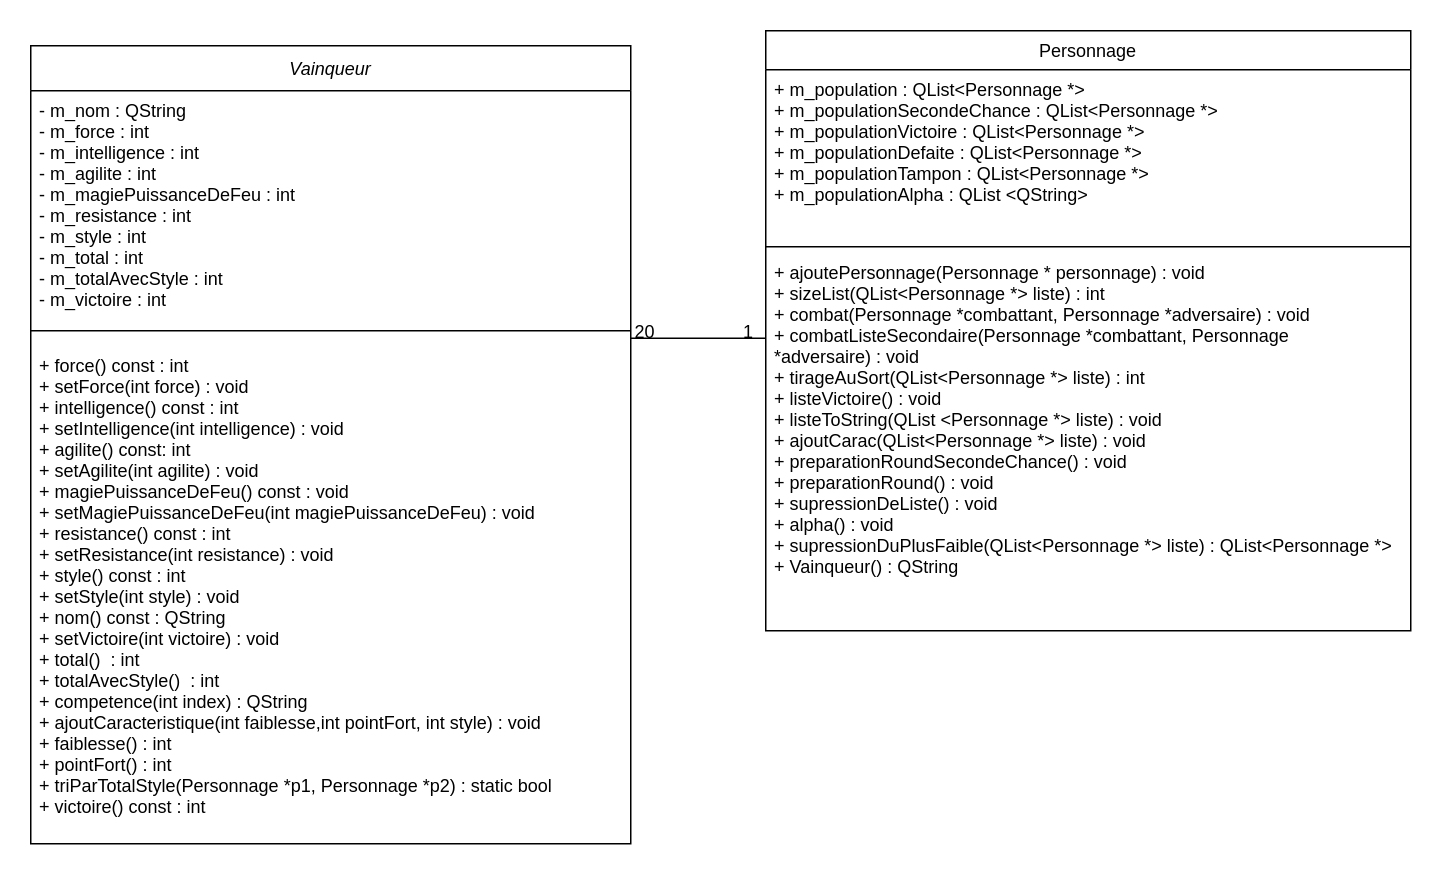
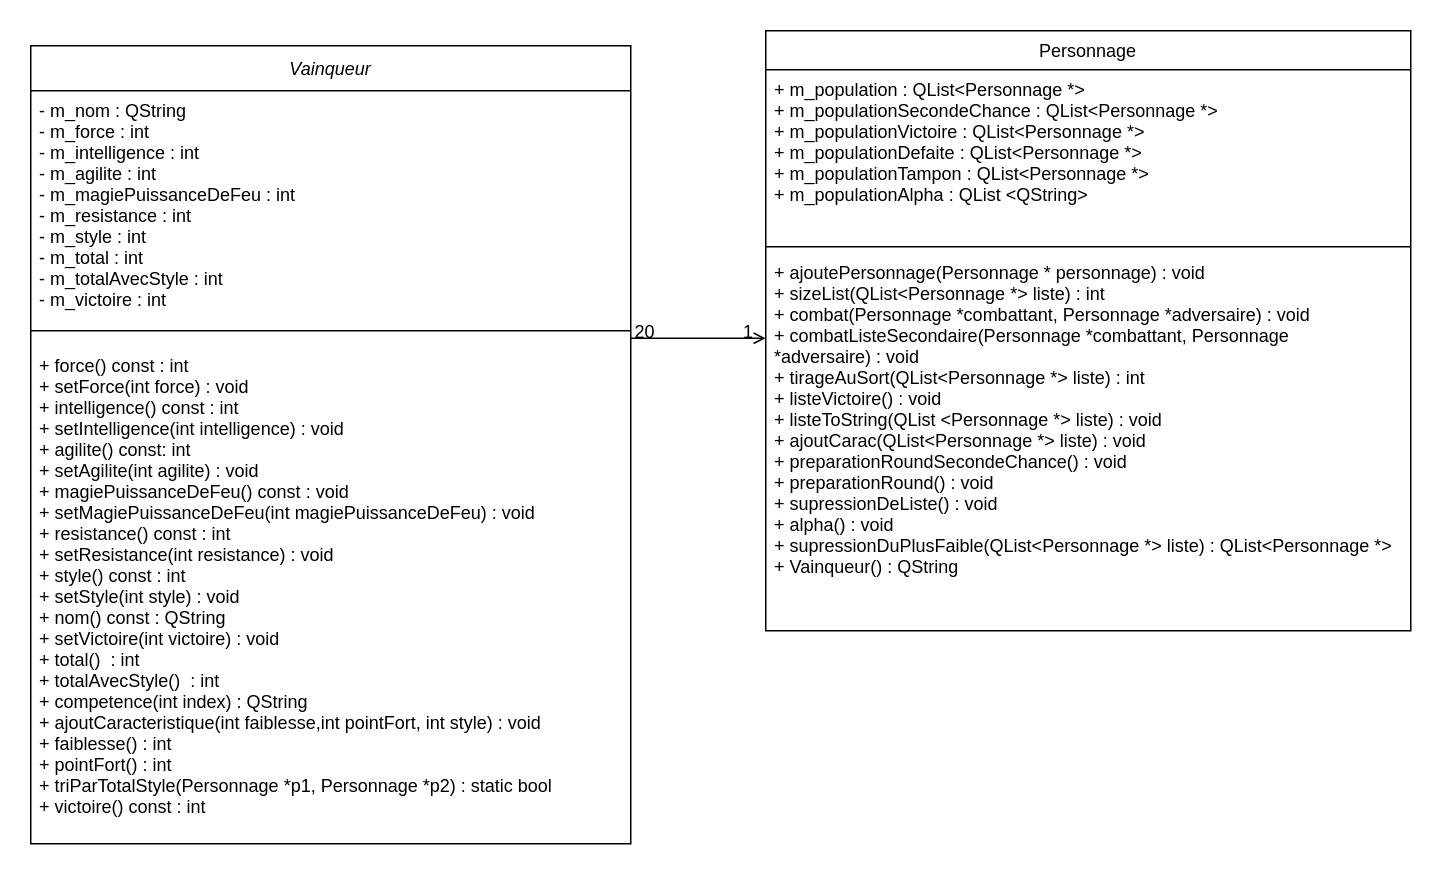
  <mxCell id="0" />
  <mxCell id="1" parent="0" />
  <mxCell id="2" value="Vainqueur" style="swimlane;fontStyle=2;align=center;verticalAlign=middle;childLayout=stackLayout;horizontal=1;startSize=30;horizontalStack=0;resizeParent=1;resizeLast=0;collapsible=1;marginBottom=0;rounded=0;shadow=0;strokeWidth=1;" parent="1" vertex="1"><mxGeometry x="20" y="30" width="400" height="532" as="geometry"><mxRectangle x="150" y="130" width="160" height="26" as="alternateBounds" /></mxGeometry></mxCell>
  <mxCell id="3" value="- m_nom : QString&#10;- m_force : int&#10;- m_intelligence : int&#10;- m_agilite : int&#10;- m_magiePuissanceDeFeu : int&#10;- m_resistance : int&#10;- m_style : int&#10;- m_total : int&#10;- m_totalAvecStyle : int&#10;- m_victoire : int" style="text;align=left;verticalAlign=top;spacingLeft=4;spacingRight=4;overflow=hidden;rotatable=0;points=[[0,0.5],[1,0.5]];portConstraint=eastwest;" parent="2" vertex="1"><mxGeometry y="30" width="400" height="150" as="geometry" /></mxCell>
  <mxCell id="4" value="" style="line;html=1;strokeWidth=1;align=left;verticalAlign=middle;spacingTop=-1;spacingLeft=3;spacingRight=3;rotatable=0;labelPosition=right;points=[];portConstraint=eastwest;" parent="2" vertex="1"><mxGeometry y="180" width="400" height="20" as="geometry" /></mxCell>
  <mxCell id="5" value="+ force() const : int&#10;+ setForce(int force) : void&#10;+ intelligence() const : int&#10;+ setIntelligence(int intelligence) : void&#10;+ agilite() const: int&#10;+ setAgilite(int agilite) : void&#10;+ magiePuissanceDeFeu() const : void&#10;+ setMagiePuissanceDeFeu(int magiePuissanceDeFeu) : void&#10;+ resistance() const : int&#10;+ setResistance(int resistance) : void&#10;+ style() const : int&#10;+ setStyle(int style) : void&#10;+ nom() const : QString &#10;+ setVictoire(int victoire) : void &#10;+ total()  : int &#10;+ totalAvecStyle()  : int &#10;+ competence(int index) : QString &#10;+ ajoutCaracteristique(int faiblesse,int pointFort, int style) : void &#10;+ faiblesse() : int &#10;+ pointFort() : int &#10;+ triParTotalStyle(Personnage *p1, Personnage *p2) : static bool&#10;+ victoire() const : int " style="text;align=left;verticalAlign=top;spacingLeft=4;spacingRight=4;overflow=hidden;rotatable=0;points=[[0,0.5],[1,0.5]];portConstraint=eastwest;" vertex="1" parent="2"><mxGeometry y="200" width="400" height="332" as="geometry" /></mxCell>
  <mxCell id="6" value="Personnage" style="swimlane;fontStyle=0;align=center;verticalAlign=top;childLayout=stackLayout;horizontal=1;startSize=26;horizontalStack=0;resizeParent=1;resizeLast=0;collapsible=1;marginBottom=0;rounded=0;shadow=0;strokeWidth=1;" parent="1" vertex="1"><mxGeometry x="510" y="20" width="430" height="400" as="geometry"><mxRectangle x="550" y="140" width="160" height="26" as="alternateBounds" /></mxGeometry></mxCell>
  <mxCell id="7" value="+ m_population : QList&lt;Personnage *&gt;&#10;+ m_populationSecondeChance : QList&lt;Personnage *&gt;&#10;+ m_populationVictoire : QList&lt;Personnage *&gt;&#10;+ m_populationDefaite : QList&lt;Personnage *&gt;&#10;+ m_populationTampon : QList&lt;Personnage *&gt;&#10;+ m_populationAlpha : QList &lt;QString&gt;" style="text;align=left;verticalAlign=top;spacingLeft=4;spacingRight=4;overflow=hidden;rotatable=0;points=[[0,0.5],[1,0.5]];portConstraint=eastwest;" parent="6" vertex="1"><mxGeometry y="26" width="430" height="114" as="geometry" /></mxCell>
  <mxCell id="8" value="" style="line;html=1;strokeWidth=1;align=left;verticalAlign=middle;spacingTop=-1;spacingLeft=3;spacingRight=3;rotatable=0;labelPosition=right;points=[];portConstraint=eastwest;" parent="6" vertex="1"><mxGeometry y="140" width="430" height="8" as="geometry" /></mxCell>
  <mxCell id="9" value="+ ajoutePersonnage(Personnage * personnage) : void&#10;+ sizeList(QList&lt;Personnage *&gt; liste) : int&#10;+ combat(Personnage *combattant, Personnage *adversaire) : void&#10;+ combatListeSecondaire(Personnage *combattant, Personnage&#10;*adversaire) : void&#10;+ tirageAuSort(QList&lt;Personnage *&gt; liste) : int&#10;+ listeVictoire() : void&#10;+ listeToString(QList &lt;Personnage *&gt; liste) : void&#10;+ ajoutCarac(QList&lt;Personnage *&gt; liste) : void&#10;+ preparationRoundSecondeChance() : void&#10;+ preparationRound() : void&#10;+ supressionDeListe() : void&#10;+ alpha() : void&#10;+ supressionDuPlusFaible(QList&lt;Personnage *&gt; liste) : QList&lt;Personnage *&gt;&#10;+ Vainqueur() : QString" style="text;align=left;verticalAlign=top;spacingLeft=4;spacingRight=4;overflow=hidden;rotatable=0;points=[[0,0.5],[1,0.5]];portConstraint=eastwest;" parent="6" vertex="1"><mxGeometry y="148" width="430" height="242" as="geometry" /></mxCell>
- <mxCell id="10" value="" style="endArrow=none;shadow=0;strokeWidth=1;rounded=0;endFill=1;edgeStyle=elbowEdgeStyle;elbow=vertical;" parent="1" source="2" target="6" edge="1"><mxGeometry x="0.5" y="41" relative="1" as="geometry"><mxPoint x="490" y="92" as="sourcePoint" /><mxPoint x="650" y="92" as="targetPoint" /><mxPoint x="-40" y="32" as="offset" /></mxGeometry></mxCell>
+ <mxCell id="10" value="" style="endArrow=open;shadow=0;strokeWidth=1;rounded=0;endFill=1;edgeStyle=elbowEdgeStyle;elbow=vertical;" parent="1" source="2" target="6" edge="1"><mxGeometry x="0.5" y="41" relative="1" as="geometry"><mxPoint x="490" y="92" as="sourcePoint" /><mxPoint x="650" y="92" as="targetPoint" /><mxPoint x="-40" y="32" as="offset" /></mxGeometry></mxCell>
  <mxCell id="11" value="20" style="resizable=0;align=left;verticalAlign=bottom;labelBackgroundColor=none;fontSize=12;" parent="10" connectable="0" vertex="1"><mxGeometry x="-1" relative="1" as="geometry"><mxPoint x="1" y="4" as="offset" /></mxGeometry></mxCell>
  <mxCell id="12" value="1" style="resizable=0;align=right;verticalAlign=bottom;labelBackgroundColor=none;fontSize=12;" parent="10" connectable="0" vertex="1"><mxGeometry x="1" relative="1" as="geometry"><mxPoint x="-7" y="4" as="offset" /></mxGeometry></mxCell>
